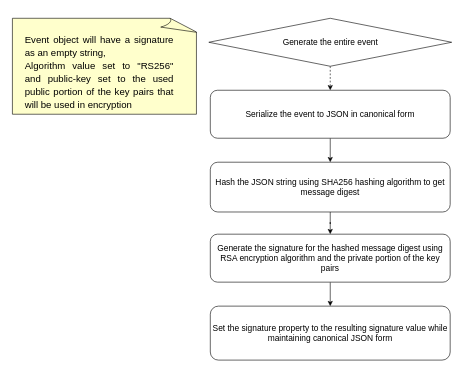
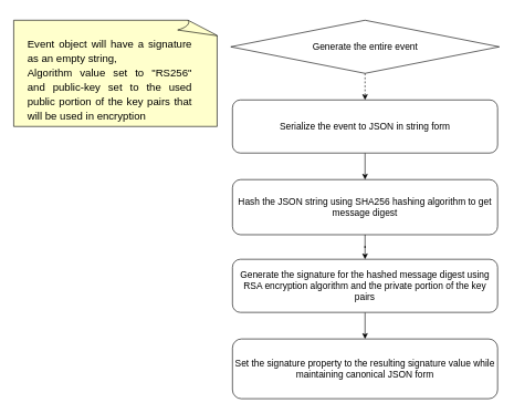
  <mxCell id="0" />
  <mxCell id="1" parent="0" />
  <mxCell id="2" value="" style="edgeStyle=orthogonalEdgeStyle;rounded=0;orthogonalLoop=1;jettySize=auto;html=1;fontFamily=Times New Roman;dashed=1;" parent="1" source="3" target="5" edge="1"><mxGeometry relative="1" as="geometry" /></mxCell>
  <mxCell id="3" value="&lt;font style=&quot;font-size: 14px&quot;&gt;Generate the entire event&lt;/font&gt;" style="rhombus;whiteSpace=wrap;html=1;fontSize=13;glass=0;strokeWidth=1;shadow=0;" parent="1" vertex="1"><mxGeometry x="347.5" y="30" width="405" height="80" as="geometry" /></mxCell>
  <mxCell id="4" value="" style="edgeStyle=orthogonalEdgeStyle;rounded=0;orthogonalLoop=1;jettySize=auto;html=1;fontFamily=Times New Roman;" parent="1" source="5" target="9" edge="1"><mxGeometry relative="1" as="geometry" /></mxCell>
- <mxCell id="5" value="&lt;font style=&quot;font-size: 14px&quot;&gt;Serialize the event to JSON in canonical form&lt;/font&gt;" style="rounded=1;whiteSpace=wrap;html=1;fontSize=13;glass=0;strokeWidth=1;shadow=0;" parent="1" vertex="1"><mxGeometry x="350" y="150" width="400" height="80" as="geometry" /></mxCell>
+ <mxCell id="5" value="&lt;font style=&quot;font-size: 14px&quot;&gt;Serialize the event to JSON in string form&lt;/font&gt;" style="rounded=1;whiteSpace=wrap;html=1;fontSize=13;glass=0;strokeWidth=1;shadow=0;" parent="1" vertex="1"><mxGeometry x="350" y="150" width="400" height="80" as="geometry" /></mxCell>
  <mxCell id="6" value="" style="edgeStyle=orthogonalEdgeStyle;rounded=0;orthogonalLoop=1;jettySize=auto;html=1;fontFamily=Times New Roman;" parent="1" source="7" target="10" edge="1"><mxGeometry relative="1" as="geometry" /></mxCell>
  <mxCell id="7" value="&lt;font style=&quot;font-size: 14px&quot;&gt;Generate the signature for the hashed message digest using RSA encryption algorithm and the private portion of the key pairs&lt;/font&gt;" style="rounded=1;whiteSpace=wrap;html=1;fontSize=13;glass=0;strokeWidth=1;shadow=0;" parent="1" vertex="1"><mxGeometry x="350" y="390" width="400" height="80" as="geometry" /></mxCell>
  <mxCell id="8" value="" style="edgeStyle=orthogonalEdgeStyle;rounded=0;orthogonalLoop=1;jettySize=auto;html=1;fontFamily=Times New Roman;" parent="1" source="9" target="7" edge="1"><mxGeometry relative="1" as="geometry" /></mxCell>
  <mxCell id="9" value="&lt;font style=&quot;font-size: 14px&quot;&gt;Hash the JSON string using SHA256 hashing algorithm to get message digest&lt;/font&gt;" style="rounded=1;whiteSpace=wrap;html=1;fontSize=13;glass=0;strokeWidth=1;shadow=0;" parent="1" vertex="1"><mxGeometry x="350" y="270" width="400" height="83" as="geometry" /></mxCell>
  <mxCell id="10" value="&lt;font style=&quot;font-size: 14px&quot;&gt;Set the signature property to the resulting signature value while maintaining canonical JSON form&lt;/font&gt;" style="rounded=1;whiteSpace=wrap;html=1;fontSize=13;glass=0;strokeWidth=1;shadow=0;" parent="1" vertex="1"><mxGeometry x="350" y="510" width="400" height="90" as="geometry" /></mxCell>
  <mxCell id="11" value="" style="group" vertex="1" connectable="0" parent="1"><mxGeometry x="20" y="20" width="310" height="200" as="geometry" /></mxCell>
  <mxCell id="12" value="&lt;div style=&quot;text-align: justify&quot;&gt;&lt;br&gt;&lt;/div&gt;" style="whiteSpace=wrap;html=1;shape=mxgraph.basic.document;fillColor=#FFFFCC;align=right;" parent="11" vertex="1"><mxGeometry y="10" width="310" height="160" as="geometry" /></mxCell>
  <mxCell id="13" value="&lt;div style=&quot;text-align: justify&quot;&gt;&lt;font style=&quot;font-size: 16px&quot;&gt;Event object will have a signature as an empty string,&amp;nbsp;&lt;/font&gt;&lt;/div&gt;&lt;div style=&quot;text-align: justify&quot;&gt;&lt;font style=&quot;font-size: 16px&quot;&gt;Algorithm value set to &quot;RS256&quot; and&amp;nbsp;&lt;/font&gt;&lt;span style=&quot;font-size: medium&quot;&gt;public-key set to the used public portion of the key pairs that will be used in encryption&lt;/span&gt;&lt;/div&gt;" style="text;html=1;strokeColor=none;fillColor=none;align=center;verticalAlign=middle;whiteSpace=wrap;rounded=0;fontSize=18;" vertex="1" parent="11"><mxGeometry x="20" width="250" height="200" as="geometry" /></mxCell>
